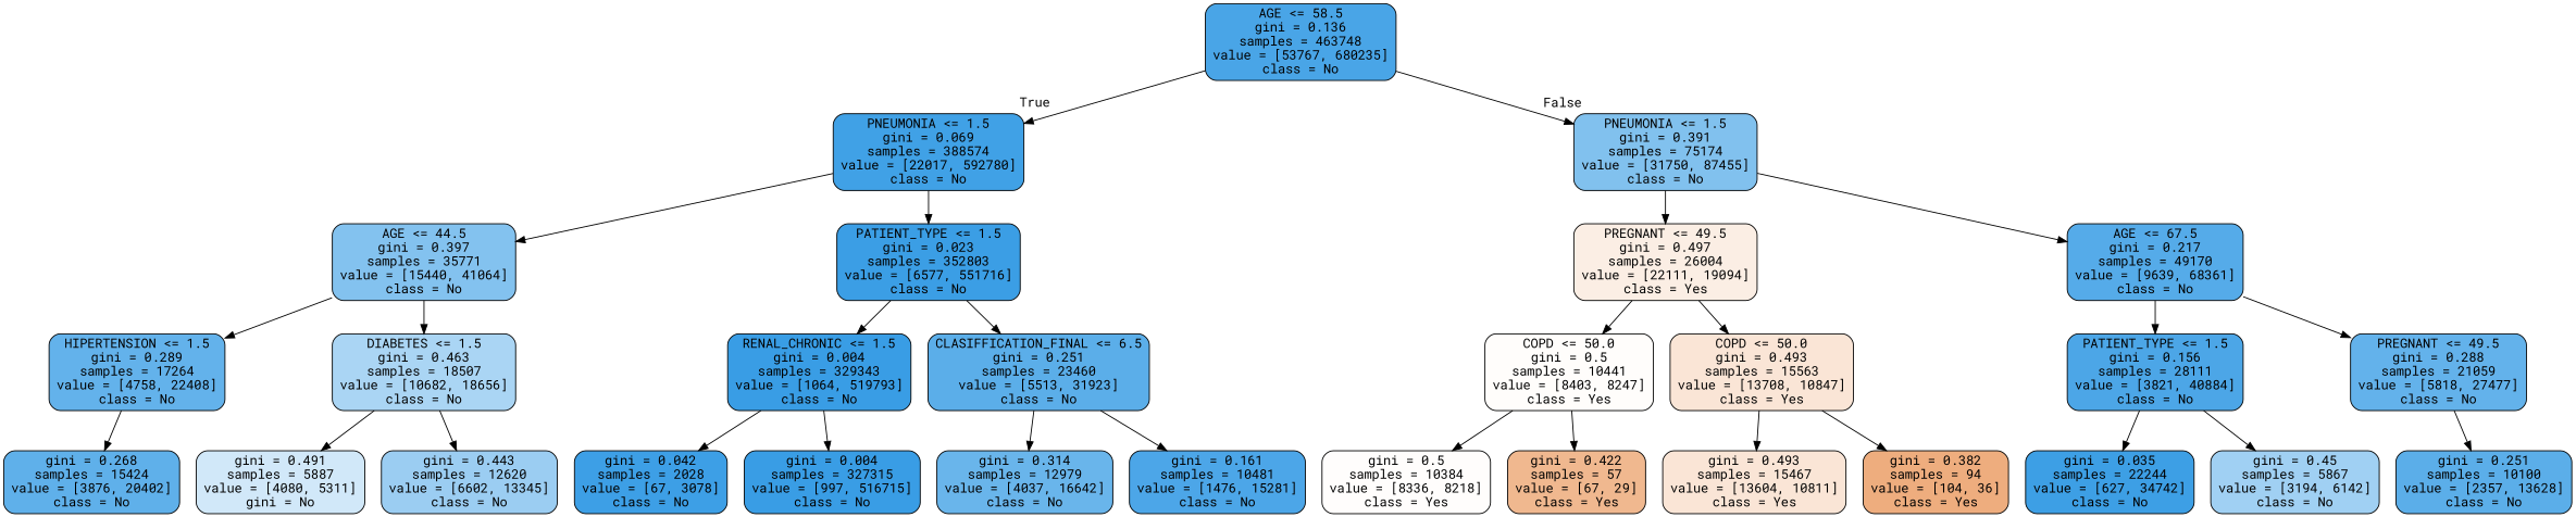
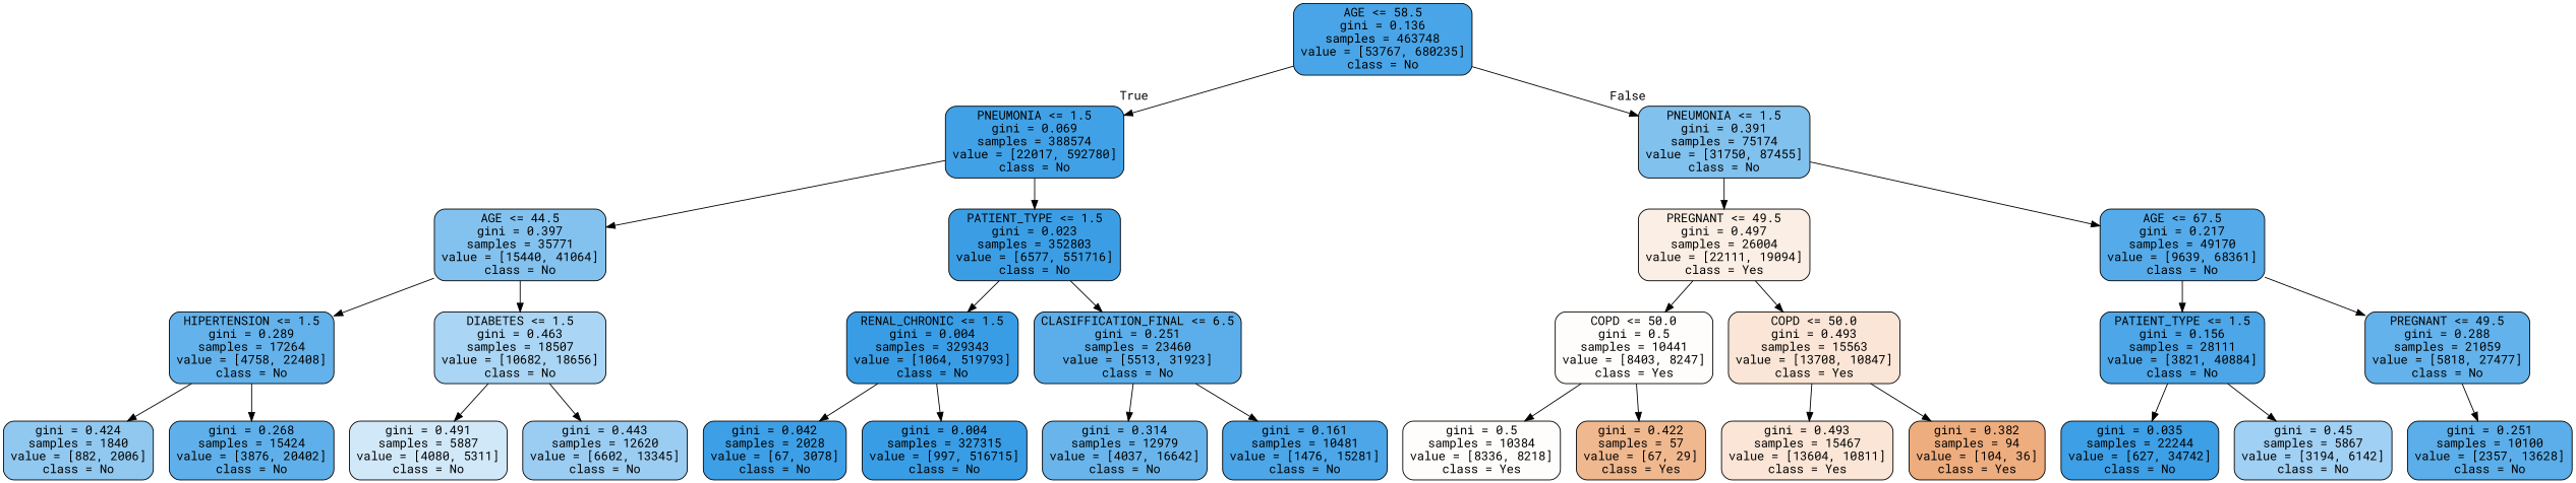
  digraph {
    fontname="Roboto Mono"
    ranksep=equally
    splines=polyline
    node [color=black fillcolor="#63b2eb" fontname="Roboto Mono" shape=box style="filled, rounded"]
    edge [fontname="Roboto Mono"]
    n1 [fillcolor="#49a5e7" label="AGE <= 58.5\ngini = 0.136\nsamples = 463748\nvalue = [53767, 680235]\nclass = No"]
    n2 [fillcolor="#40a1e6" label="PNEUMONIA <= 1.5\ngini = 0.069\nsamples = 388574\nvalue = [22017, 592780]\nclass = No"]
    n3 [fillcolor="#81c1ee" label="PNEUMONIA <= 1.5\ngini = 0.391\nsamples = 75174\nvalue = [31750, 87455]\nclass = No"]
    n4 [fillcolor="#83c2ef" label="AGE <= 44.5\ngini = 0.397\nsamples = 35771\nvalue = [15440, 41064]\nclass = No"]
    n5 [fillcolor="#3b9ee5" label="PATIENT_TYPE <= 1.5\ngini = 0.023\nsamples = 352803\nvalue = [6577, 551716]\nclass = No"]
    n6 [fillcolor="#fbeee4" label="PREGNANT <= 49.5\ngini = 0.497\nsamples = 26004\nvalue = [22111, 19094]\nclass = Yes"]
    n7 [fillcolor="#55abe9" label="AGE <= 67.5\ngini = 0.217\nsamples = 49170\nvalue = [9639, 68361]\nclass = No"]
    n8 [label="HIPERTENSION <= 1.5\ngini = 0.289\nsamples = 17264\nvalue = [4758, 22408]\nclass = No"]
    n9 [fillcolor="#aad5f4" label="DIABETES <= 1.5\ngini = 0.463\nsamples = 18507\nvalue = [10682, 18656]\nclass = No"]
    n10 [fillcolor="#399de5" label="RENAL_CHRONIC <= 1.5\ngini = 0.004\nsamples = 329343\nvalue = [1064, 519793]\nclass = No"]
    n11 [fillcolor="#5baee9" label="CLASIFFICATION_FINAL <= 6.5\ngini = 0.251\nsamples = 23460\nvalue = [5513, 31923]\nclass = No"]
    n12 [fillcolor="#fffdfb" label="COPD <= 50.0\ngini = 0.5\nsamples = 10441\nvalue = [8403, 8247]\nclass = Yes"]
    n13 [fillcolor="#fae5d6" label="COPD <= 50.0\ngini = 0.493\nsamples = 15563\nvalue = [13708, 10847]\nclass = Yes"]
    n14 [fillcolor="#4ca6e7" label="PATIENT_TYPE <= 1.5\ngini = 0.156\nsamples = 28111\nvalue = [3821, 40884]\nclass = No"]
    n15 [label="PREGNANT <= 49.5\ngini = 0.288\nsamples = 21059\nvalue = [5818, 27477]\nclass = No"]
+   n16 [fillcolor="#90c8f0" label="gini = 0.424\nsamples = 1840\nvalue = [882, 2006]\nclass = No"]
    n17 [fillcolor="#5fb0ea" label="gini = 0.268\nsamples = 15424\nvalue = [3876, 20402]\nclass = No"]
-   n18 [fillcolor="#d1e8f9" label="gini = 0.491\nsamples = 5887\nvalue = [4080, 5311]\ngini = No"]
+   n18 [fillcolor="#d1e8f9" label="gini = 0.491\nsamples = 5887\nvalue = [4080, 5311]\nclass = No"]
    n19 [fillcolor="#9bcdf2" label="gini = 0.443\nsamples = 12620\nvalue = [6602, 13345]\nclass = No"]
    n20 [fillcolor="#3d9fe6" label="gini = 0.042\nsamples = 2028\nvalue = [67, 3078]\nclass = No"]
    n21 [fillcolor="#399de5" label="gini = 0.004\nsamples = 327315\nvalue = [997, 516715]\nclass = No"]
    n22 [fillcolor="#69b5eb" label="gini = 0.314\nsamples = 12979\nvalue = [4037, 16642]\nclass = No"]
    n23 [fillcolor="#4ca6e8" label="gini = 0.161\nsamples = 10481\nvalue = [1476, 15281]\nclass = No"]
    n24 [fillcolor="#fffdfc" label="gini = 0.5\nsamples = 10384\nvalue = [8336, 8218]\nclass = Yes"]
    n25 [fillcolor="#f0b88f" label="gini = 0.422\nsamples = 57\nvalue = [67, 29]\nclass = Yes"]
    n26 [fillcolor="#fae5d6" label="gini = 0.493\nsamples = 15467\nvalue = [13604, 10811]\nclass = Yes"]
    n27 [fillcolor="#eead7e" label="gini = 0.382\nsamples = 94\nvalue = [104, 36]\nclass = Yes"]
    n28 [fillcolor="#3d9fe5" label="gini = 0.035\nsamples = 22244\nvalue = [627, 34742]\nclass = No"]
    n29 [fillcolor="#a0d0f3" label="gini = 0.45\nsamples = 5867\nvalue = [3194, 6142]\nclass = No"]
    n30 [fillcolor="#5baee9" label="gini = 0.251\nsamples = 10100\nvalue = [2357, 13628]\nclass = No"]
    subgraph sub_1 {
      rank=same
      n1
    }
    subgraph sub_2 {
      rank=same
      n2
      n3
    }
    subgraph sub_3 {
      rank=same
      n4
      n5
      n6
      n7
    }
    subgraph sub_4 {
      rank=same
      n8
      n9
      n10
      n11
      n12
      n13
      n14
      n15
    }
    subgraph sub_5 {
      rank=same
+     n16
      n17
      n18
      n19
      n20
      n21
      n22
      n23
      n24
      n25
      n26
      n27
      n28
      n29
      n30
    }
    n1 -> n2 [headlabel=True labelangle=45 labeldistance=2.5]
    n1 -> n3 [headlabel=False labelangle=-45 labeldistance=2.5]
    n2 -> n4
    n2 -> n5
    n3 -> n6
    n3 -> n7
    n4 -> n8
    n4 -> n9
    n5 -> n10
    n5 -> n11
    n6 -> n12
    n6 -> n13
    n7 -> n14
    n7 -> n15
+   n8 -> n16
    n8 -> n17
    n9 -> n18
    n9 -> n19
    n10 -> n20
    n10 -> n21
    n11 -> n22
    n11 -> n23
    n12 -> n24
    n12 -> n25
    n13 -> n26
    n13 -> n27
    n14 -> n28
    n14 -> n29
    n15 -> n30
  }
